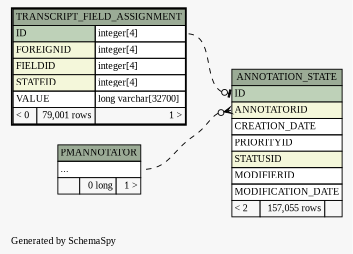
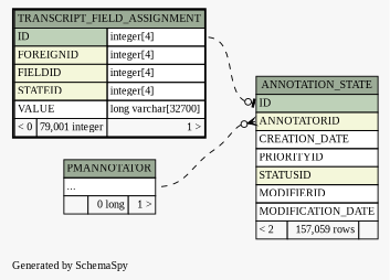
  digraph {
    bgcolor="#f7f7f7"
    fontname="Liberation Serif"
    fontsize=11
    label="\nGenerated by SchemaSpy"
    labeljust=l
    nodesep=0.18
    rankdir=RL
    ranksep=0.46
    node [fontname="Liberation Serif" fontsize=11 shape=plaintext]
    edge [arrowhead=none arrowsize=0.8 dir=back fontname="Liberation Serif" style=dashed]
-   n1 [label=<     <TABLE BORDER="0" CELLBORDER="1" CELLSPACING="0" BGCOLOR="#ffffff">       <TR><TD COLSPAN="3" BGCOLOR="#9bab96" ALIGN="CENTER">ANNOTATION_STATE</TD></TR>       <TR><TD PORT="ID" COLSPAN="3" BGCOLOR="#bed1b8" ALIGN="LEFT">ID</TD></TR>       <TR><TD PORT="ANNOTATORID" COLSPAN="3" BGCOLOR="#f4f7da" ALIGN="LEFT">ANNOTATORID</TD></TR>       <TR><TD PORT="CREATION_DATE" COLSPAN="3" ALIGN="LEFT">CREATION_DATE</TD></TR>       <TR><TD PORT="PRIORITYID" COLSPAN="3" ALIGN="LEFT">PRIORITYID</TD></TR>       <TR><TD PORT="STATUSID" COLSPAN="3" BGCOLOR="#f4f7da" ALIGN="LEFT">STATUSID</TD></TR>       <TR><TD PORT="MODIFIERID" COLSPAN="3" ALIGN="LEFT">MODIFIERID</TD></TR>       <TR><TD PORT="MODIFICATION_DATE" COLSPAN="3" ALIGN="LEFT">MODIFICATION_DATE</TD></TR>       <TR><TD ALIGN="LEFT" BGCOLOR="#f7f7f7">&lt; 2</TD><TD ALIGN="RIGHT" BGCOLOR="#f7f7f7">157,055 rows</TD><TD ALIGN="RIGHT" BGCOLOR="#f7f7f7">  </TD></TR>     </TABLE>>]
+   n1 [label=<     <TABLE BORDER="0" CELLBORDER="1" CELLSPACING="0" BGCOLOR="#ffffff">       <TR><TD COLSPAN="3" BGCOLOR="#9bab96" ALIGN="CENTER">ANNOTATION_STATE</TD></TR>       <TR><TD PORT="ID" COLSPAN="3" BGCOLOR="#bed1b8" ALIGN="LEFT">ID</TD></TR>       <TR><TD PORT="ANNOTATORID" COLSPAN="3" BGCOLOR="#f4f7da" ALIGN="LEFT">ANNOTATORID</TD></TR>       <TR><TD PORT="CREATION_DATE" COLSPAN="3" ALIGN="LEFT">CREATION_DATE</TD></TR>       <TR><TD PORT="PRIORITYID" COLSPAN="3" ALIGN="LEFT">PRIORITYID</TD></TR>       <TR><TD PORT="STATUSID" COLSPAN="3" BGCOLOR="#f4f7da" ALIGN="LEFT">STATUSID</TD></TR>       <TR><TD PORT="MODIFIERID" COLSPAN="3" ALIGN="LEFT">MODIFIERID</TD></TR>       <TR><TD PORT="MODIFICATION_DATE" COLSPAN="3" ALIGN="LEFT">MODIFICATION_DATE</TD></TR>       <TR><TD ALIGN="LEFT" BGCOLOR="#f7f7f7">&lt; 2</TD><TD ALIGN="RIGHT" BGCOLOR="#f7f7f7">157,059 rows</TD><TD ALIGN="RIGHT" BGCOLOR="#f7f7f7">  </TD></TR>     </TABLE>>]
    n2 [label=<     <TABLE BORDER="0" CELLBORDER="1" CELLSPACING="0" BGCOLOR="#ffffff">       <TR><TD COLSPAN="3" BGCOLOR="#9bab96" ALIGN="CENTER">PMANNOTATOR</TD></TR>       <TR><TD PORT="elipses" COLSPAN="3" ALIGN="LEFT">...</TD></TR>       <TR><TD ALIGN="LEFT" BGCOLOR="#f7f7f7">  </TD><TD ALIGN="RIGHT" BGCOLOR="#f7f7f7">0 long</TD><TD ALIGN="RIGHT" BGCOLOR="#f7f7f7">1 &gt;</TD></TR>     </TABLE>>]
-   n3 [label=<     <TABLE BORDER="2" CELLBORDER="1" CELLSPACING="0" BGCOLOR="#ffffff">       <TR><TD COLSPAN="3" BGCOLOR="#9bab96" ALIGN="CENTER">TRANSCRIPT_FIELD_ASSIGNMENT</TD></TR>       <TR><TD PORT="ID" COLSPAN="2" BGCOLOR="#bed1b8" ALIGN="LEFT">ID</TD><TD PORT="ID.type" ALIGN="LEFT">integer[4]</TD></TR>       <TR><TD PORT="FOREIGNID" COLSPAN="2" BGCOLOR="#f4f7da" ALIGN="LEFT">FOREIGNID</TD><TD PORT="FOREIGNID.type" ALIGN="LEFT">integer[4]</TD></TR>       <TR><TD PORT="FIELDID" COLSPAN="2" BGCOLOR="#f4f7da" ALIGN="LEFT">FIELDID</TD><TD PORT="FIELDID.type" ALIGN="LEFT">integer[4]</TD></TR>       <TR><TD PORT="STATEID" COLSPAN="2" BGCOLOR="#f4f7da" ALIGN="LEFT">STATEID</TD><TD PORT="STATEID.type" ALIGN="LEFT">integer[4]</TD></TR>       <TR><TD PORT="VALUE" COLSPAN="2" ALIGN="LEFT">VALUE</TD><TD PORT="VALUE.type" ALIGN="LEFT">long varchar[32700]</TD></TR>       <TR><TD ALIGN="LEFT" BGCOLOR="#f7f7f7">&lt; 0</TD><TD ALIGN="RIGHT" BGCOLOR="#f7f7f7">79,001 rows</TD><TD ALIGN="RIGHT" BGCOLOR="#f7f7f7">1 &gt;</TD></TR>     </TABLE>>]
+   n3 [label=<     <TABLE BORDER="2" CELLBORDER="1" CELLSPACING="0" BGCOLOR="#ffffff">       <TR><TD COLSPAN="3" BGCOLOR="#9bab96" ALIGN="CENTER">TRANSCRIPT_FIELD_ASSIGNMENT</TD></TR>       <TR><TD PORT="ID" COLSPAN="2" BGCOLOR="#bed1b8" ALIGN="LEFT">ID</TD><TD PORT="ID.type" ALIGN="LEFT">integer[4]</TD></TR>       <TR><TD PORT="FOREIGNID" COLSPAN="2" BGCOLOR="#f4f7da" ALIGN="LEFT">FOREIGNID</TD><TD PORT="FOREIGNID.type" ALIGN="LEFT">integer[4]</TD></TR>       <TR><TD PORT="FIELDID" COLSPAN="2" BGCOLOR="#f4f7da" ALIGN="LEFT">FIELDID</TD><TD PORT="FIELDID.type" ALIGN="LEFT">integer[4]</TD></TR>       <TR><TD PORT="STATEID" COLSPAN="2" BGCOLOR="#f4f7da" ALIGN="LEFT">STATEID</TD><TD PORT="STATEID.type" ALIGN="LEFT">integer[4]</TD></TR>       <TR><TD PORT="VALUE" COLSPAN="2" ALIGN="LEFT">VALUE</TD><TD PORT="VALUE.type" ALIGN="LEFT">long varchar[32700]</TD></TR>       <TR><TD ALIGN="LEFT" BGCOLOR="#f7f7f7">&lt; 0</TD><TD ALIGN="RIGHT" BGCOLOR="#f7f7f7">79,001 integer</TD><TD ALIGN="RIGHT" BGCOLOR="#f7f7f7">1 &gt;</TD></TR>     </TABLE>>]
    n1 -> n2 [arrowtail=crowodot headport="elipses:e" tailport="ANNOTATORID:w"]
    n1 -> n3 [arrowtail=teeodot headport="ID.type:e" tailport="ID:w"]
  }
